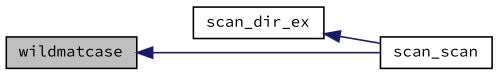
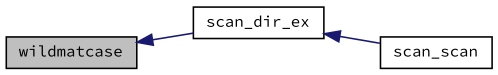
  digraph {
    fontname="Source Code Pro"
    rankdir=LR
    node [color=black fillcolor=white fontname="Source Code Pro" fontsize=10 shape=record style=filled]
    edge [color=midnightblue dir=back fontname="Source Code Pro" fontsize=10 labelfontname=Helvetica labelfontsize=10 style=solid]
    n1 [fillcolor=grey75 fontcolor=black height=0.2 label=wildmatcase width=0.4]
    n2 [height=0.2 label=scan_dir_ex width=0.4]
    n3 [height=0.2 label=scan_scan width=0.4]
-   n1 -> n3
+   n1 -> n2
    n2 -> n3
  }
